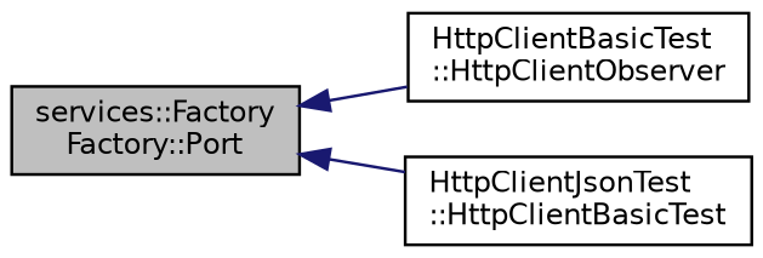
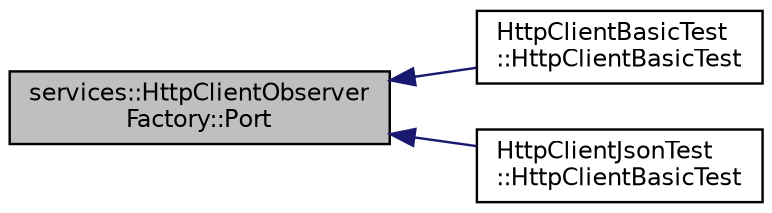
  digraph {
    rankdir=LR
    node [color=black fillcolor=white fontname=Helvetica fontsize=10 shape=record style=filled]
    edge [color=midnightblue dir=back fontname=Helvetica fontsize=10 labelfontname=Helvetica labelfontsize=10 style=solid]
-   n1 [fillcolor=grey75 fontcolor=black height=0.2 label="services::Factory\lFactory::Port" width=0.4]
-   n2 [height=0.2 label="HttpClientBasicTest\l::HttpClientObserver" width=0.4]
+   n1 [fillcolor=grey75 fontcolor=black height=0.2 label="services::HttpClientObserver\lFactory::Port" width=0.4]
+   n2 [height=0.2 label="HttpClientBasicTest\l::HttpClientBasicTest" width=0.4]
    n3 [height=0.2 label="HttpClientJsonTest\l::HttpClientBasicTest" width=0.4]
    n1 -> n2
    n1 -> n3
  }
